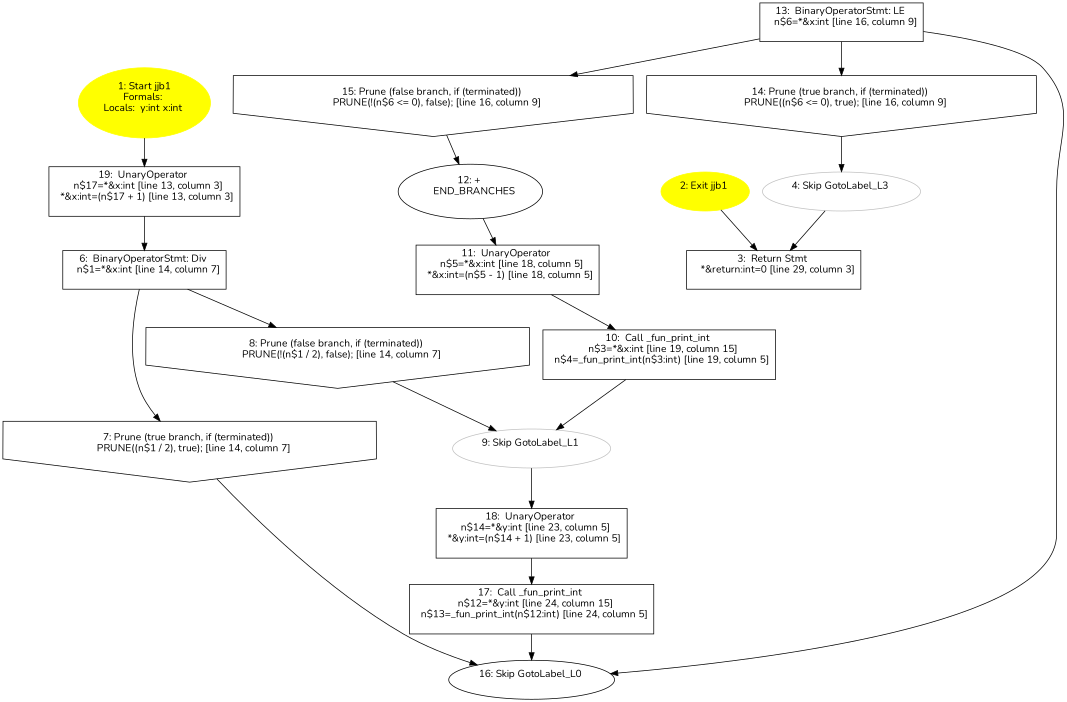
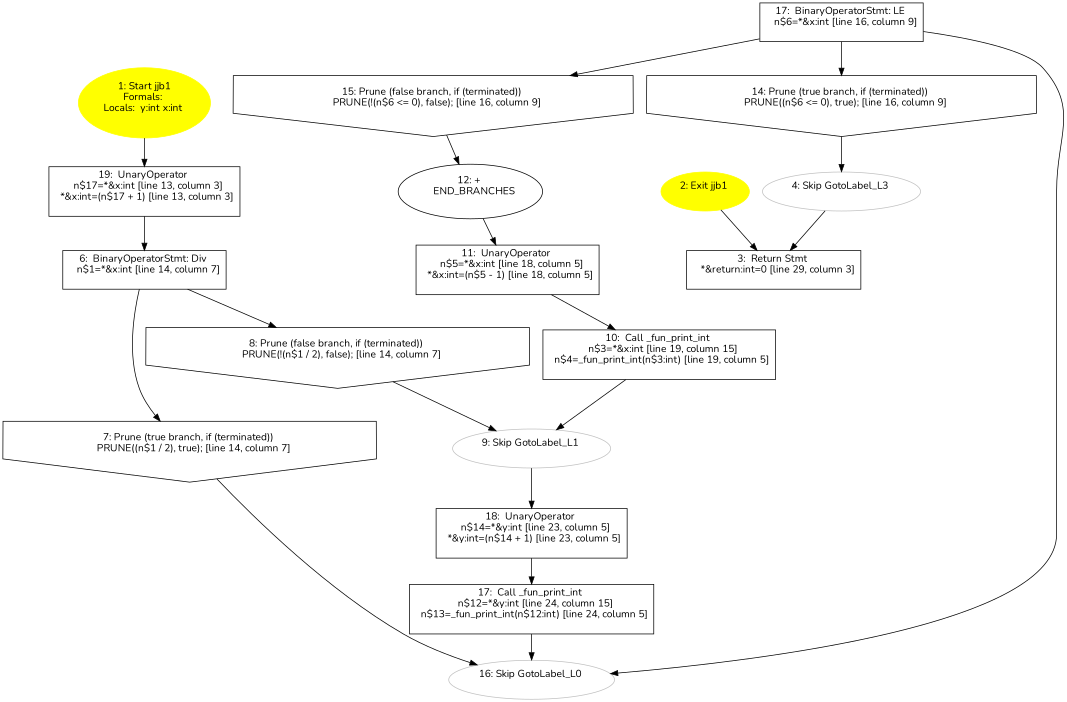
  digraph {
    fontname=Nunito
    node [fontname=Nunito shape=box]
    edge [fontname=Nunito]
    n1 [color=yellow label="1: Start jjb1\nFormals: \nLocals:  y:int x:int \n  " style=filled shape=""]
    n2 [label="19:  UnaryOperator \n   n$17=*&x:int [line 13, column 3]\n  *&x:int=(n$17 + 1) [line 13, column 3]\n "]
    n3 [label="6:  BinaryOperatorStmt: Div \n   n$1=*&x:int [line 14, column 7]\n "]
    n4 [label="7: Prune (true branch, if (terminated)) \n   PRUNE((n$1 / 2), true); [line 14, column 7]\n " shape=invhouse]
    n5 [label="8: Prune (false branch, if (terminated)) \n   PRUNE(!(n$1 / 2), false); [line 14, column 7]\n " shape=invhouse]
    n6 [color=yellow label="2: Exit jjb1 \n  " style=filled shape=""]
    n7 [label="3:  Return Stmt \n   *&return:int=0 [line 29, column 3]\n "]
    n8 [color=gray label="4: Skip GotoLabel_L3 \n  " shape=""]
-   n9 [color=black label="16: Skip GotoLabel_L0 \n  " shape=""]
+   n9 [color=gray label="16: Skip GotoLabel_L0 \n  " shape=""]
    n10 [color=gray label="9: Skip GotoLabel_L1 \n  " shape=""]
    n11 [label="18:  UnaryOperator \n   n$14=*&y:int [line 23, column 5]\n  *&y:int=(n$14 + 1) [line 23, column 5]\n "]
-   n12 [label="13:  BinaryOperatorStmt: LE \n   n$6=*&x:int [line 16, column 9]\n "]
+   n12 [label="17:  BinaryOperatorStmt: LE \n   n$6=*&x:int [line 16, column 9]\n "]
    n13 [label="14: Prune (true branch, if (terminated)) \n   PRUNE((n$6 <= 0), true); [line 16, column 9]\n " shape=invhouse]
    n14 [label="15: Prune (false branch, if (terminated)) \n   PRUNE(!(n$6 <= 0), false); [line 16, column 9]\n " shape=invhouse]
    n15 [label="17:  Call _fun_print_int \n   n$12=*&y:int [line 24, column 15]\n  n$13=_fun_print_int(n$12:int) [line 24, column 5]\n "]
    n16 [label="10:  Call _fun_print_int \n   n$3=*&x:int [line 19, column 15]\n  n$4=_fun_print_int(n$3:int) [line 19, column 5]\n "]
    n17 [label="11:  UnaryOperator \n   n$5=*&x:int [line 18, column 5]\n  *&x:int=(n$5 - 1) [line 18, column 5]\n "]
    n18 [label="12: + \n   END_BRANCHES\n " shape=""]
    n1 -> n2
    n2 -> n3
    n3 -> n4
    n3 -> n5
    n4 -> n9
    n5 -> n10
    n6 -> n7
    n8 -> n7
    n10 -> n11
    n11 -> n15
    n12 -> n9
    n12 -> n13
    n12 -> n14
    n13 -> n8
    n14 -> n18
    n15 -> n9
    n16 -> n10
    n17 -> n16
    n18 -> n17
  }
